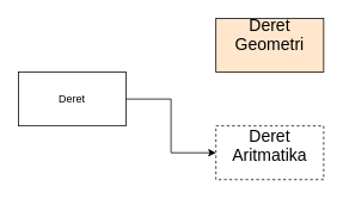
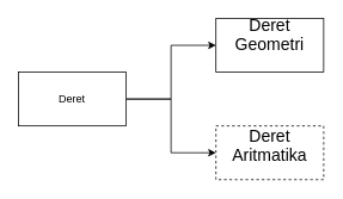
  <mxCell id="0" />
  <mxCell id="1" parent="0" />
  <mxCell id="2" value="" style="edgeStyle=orthogonalEdgeStyle;rounded=0;orthogonalLoop=1;jettySize=auto;html=1;" edge="1" parent="1" source="4" target="5"><mxGeometry relative="1" as="geometry" /></mxCell>
+ <mxCell id="3" value="" style="edgeStyle=orthogonalEdgeStyle;rounded=0;orthogonalLoop=1;jettySize=auto;html=1;" edge="1" parent="1" source="4" target="6"><mxGeometry relative="1" as="geometry" /></mxCell>
  <mxCell id="4" value="Deret" style="rounded=0;whiteSpace=wrap;html=1;" vertex="1" parent="1"><mxGeometry x="20" y="80" width="120" height="60" as="geometry" /></mxCell>
  <mxCell id="5" value="&lt;span id=&quot;docs-internal-guid-a90715bf-7fff-5067-92d7-291ca0e2e965&quot;&gt;&lt;p dir=&quot;ltr&quot; style=&quot;line-height: 1.2 ; margin-top: 0pt ; margin-bottom: 0pt&quot;&gt;&lt;span style=&quot;font-size: 14pt ; font-family: &amp;#34;arial&amp;#34; ; background-color: transparent ; vertical-align: baseline&quot;&gt;Deret Aritmatika&lt;/span&gt;&lt;/p&gt;&lt;div&gt;&lt;br&gt;&lt;/div&gt;&lt;/span&gt;" style="whiteSpace=wrap;html=1;rounded=0;dashed=1;" vertex="1" parent="1"><mxGeometry x="240" y="140" width="120" height="60" as="geometry" /></mxCell>
- <mxCell id="6" value="&lt;span id=&quot;docs-internal-guid-57937e5a-7fff-9e4d-c02d-dbb11120fc1c&quot;&gt;&lt;p dir=&quot;ltr&quot; style=&quot;line-height: 1.2 ; margin-top: 0pt ; margin-bottom: 0pt&quot;&gt;&lt;span style=&quot;font-size: 14pt ; font-family: &amp;#34;arial&amp;#34; ; background-color: transparent ; vertical-align: baseline&quot;&gt;Deret &lt;/span&gt;&lt;span style=&quot;font-size: 14pt ; font-family: &amp;#34;arial&amp;#34; ; background-color: transparent ; vertical-align: baseline&quot;&gt;Geometri&lt;/span&gt;&lt;/p&gt;&lt;div&gt;&lt;span style=&quot;font-size: 14pt ; font-family: &amp;#34;arial&amp;#34; ; background-color: transparent ; vertical-align: baseline&quot;&gt;&lt;br&gt;&lt;/span&gt;&lt;/div&gt;&lt;/span&gt;" style="whiteSpace=wrap;html=1;rounded=0;fillColor=#ffe6cc;" vertex="1" parent="1"><mxGeometry x="240" y="20" width="120" height="60" as="geometry" /></mxCell>
+ <mxCell id="6" value="&lt;span id=&quot;docs-internal-guid-57937e5a-7fff-9e4d-c02d-dbb11120fc1c&quot;&gt;&lt;p dir=&quot;ltr&quot; style=&quot;line-height: 1.2 ; margin-top: 0pt ; margin-bottom: 0pt&quot;&gt;&lt;span style=&quot;font-size: 14pt ; font-family: &amp;#34;arial&amp;#34; ; background-color: transparent ; vertical-align: baseline&quot;&gt;Deret &lt;/span&gt;&lt;span style=&quot;font-size: 14pt ; font-family: &amp;#34;arial&amp;#34; ; background-color: transparent ; vertical-align: baseline&quot;&gt;Geometri&lt;/span&gt;&lt;/p&gt;&lt;div&gt;&lt;span style=&quot;font-size: 14pt ; font-family: &amp;#34;arial&amp;#34; ; background-color: transparent ; vertical-align: baseline&quot;&gt;&lt;br&gt;&lt;/span&gt;&lt;/div&gt;&lt;/span&gt;" style="whiteSpace=wrap;html=1;rounded=0;" vertex="1" parent="1"><mxGeometry x="240" y="20" width="120" height="60" as="geometry" /></mxCell>
